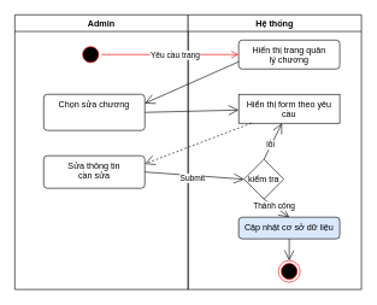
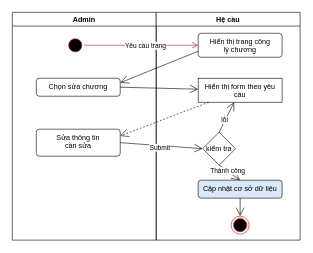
  <mxCell id="0" />
  <mxCell id="1" parent="0" />
  <mxCell id="2" value="Admin" style="swimlane;" parent="1" vertex="1"><mxGeometry y="20" width="240" height="380" as="geometry" x="20" /></mxCell>
  <mxCell id="3" value="" style="ellipse;html=1;shape=startState;fillColor=#000000;strokeColor=#ff0000;" parent="2" vertex="1"><mxGeometry x="90" y="40" width="30" height="30" as="geometry" /></mxCell>
- <mxCell id="4" value="Chọn sửa chương&lt;br&gt;&lt;div&gt;&lt;br&gt;&lt;/div&gt;" style="html=1;align=center;verticalAlign=top;rounded=1;absoluteArcSize=1;arcSize=10;dashed=0;whiteSpace=wrap;" parent="2" vertex="1"><mxGeometry x="40" y="110" width="140" height="50" as="geometry" /></mxCell>
+ <mxCell id="4" value="Chọn sửa chương&lt;br&gt;&lt;div&gt;&lt;br&gt;&lt;/div&gt;" style="html=1;align=center;verticalAlign=top;rounded=1;absoluteArcSize=1;arcSize=10;dashed=0;whiteSpace=wrap;" parent="2" vertex="1"><mxGeometry x="40" y="110" width="140" height="30" as="geometry" /></mxCell>
  <mxCell id="5" value="&lt;div&gt;Sửa thông tin&lt;/div&gt;&lt;div&gt;cần sửa&lt;/div&gt;" style="html=1;align=center;verticalAlign=top;rounded=1;absoluteArcSize=1;arcSize=10;dashed=0;whiteSpace=wrap;" parent="2" vertex="1"><mxGeometry x="40" y="195" width="140" height="45" as="geometry" /></mxCell>
- <mxCell id="6" value="Hệ thống" style="swimlane;" parent="1" vertex="1"><mxGeometry x="260" y="20" width="240" height="380" as="geometry" /></mxCell>
- <mxCell id="7" value="Hiển thị trang quản&lt;div&gt;lý chương&lt;/div&gt;&lt;div&gt;&lt;br&gt;&lt;/div&gt;" style="html=1;align=center;verticalAlign=top;rounded=1;absoluteArcSize=1;arcSize=10;dashed=0;whiteSpace=wrap;" parent="6" vertex="1"><mxGeometry x="70" y="35" width="140" height="40" as="geometry" /></mxCell>
+ <mxCell id="6" value="Hệ cầu" style="swimlane;" parent="1" vertex="1"><mxGeometry x="260" y="20" width="240" height="380" as="geometry" /></mxCell>
+ <mxCell id="7" value="Hiển thị trang công&lt;div&gt;lý chương&lt;/div&gt;&lt;div&gt;&lt;br&gt;&lt;/div&gt;" style="html=1;align=center;verticalAlign=top;rounded=1;absoluteArcSize=1;arcSize=10;dashed=0;whiteSpace=wrap;" parent="6" vertex="1"><mxGeometry x="70" y="35" width="140" height="40" as="geometry" /></mxCell>
  <mxCell id="8" value="kiểm tra" style="rhombus;" parent="6" vertex="1"><mxGeometry x="77.5" y="200" width="55" height="55" as="geometry" /></mxCell>
  <mxCell id="9" value="Hiển thị form theo yêu cầu" style="html=1;align=center;verticalAlign=top;absoluteArcSize=1;arcSize=10;dashed=0;whiteSpace=wrap;rounded=0;" parent="6" vertex="1"><mxGeometry x="70" y="110" width="140" height="40" as="geometry" /></mxCell>
  <mxCell id="10" value="" style="endArrow=open;endFill=1;endSize=12;html=1;exitX=0.5;exitY=0;exitDx=0;exitDy=0;" parent="6" source="8" target="9" edge="1"><mxGeometry width="160" relative="1" as="geometry"><mxPoint x="-50" y="214" as="sourcePoint" /><mxPoint x="135" y="213" as="targetPoint" /></mxGeometry></mxCell>
  <mxCell id="11" value="lỗi" style="edgeLabel;html=1;align=center;verticalAlign=middle;resizable=0;points=[];" parent="10" vertex="1" connectable="0"><mxGeometry x="-0.2" y="2" relative="1" as="geometry"><mxPoint as="offset" /></mxGeometry></mxCell>
  <mxCell id="12" value="Cập nhật cơ sở dữ liệu" style="html=1;align=center;verticalAlign=top;rounded=1;absoluteArcSize=1;arcSize=10;dashed=0;whiteSpace=wrap;fillColor=#dae8fc;" parent="6" vertex="1"><mxGeometry x="70" y="280" width="140" height="30" as="geometry" /></mxCell>
  <mxCell id="13" value="" style="ellipse;html=1;shape=endState;fillColor=#000000;strokeColor=#ff0000;" parent="6" vertex="1"><mxGeometry x="125" y="340" width="30" height="30" as="geometry" /></mxCell>
  <mxCell id="14" value="" style="endArrow=open;endFill=1;endSize=12;html=1;exitX=0.5;exitY=1;exitDx=0;exitDy=0;" parent="6" source="12" target="13" edge="1"><mxGeometry width="160" relative="1" as="geometry"><mxPoint x="-130" y="290" as="sourcePoint" /><mxPoint x="150" y="240" as="targetPoint" /></mxGeometry></mxCell>
  <mxCell id="15" value="" style="endArrow=open;endFill=1;endSize=12;html=1;exitX=0.5;exitY=1;exitDx=0;exitDy=0;entryX=0.5;entryY=0;entryDx=0;entryDy=0;" parent="6" source="8" target="12" edge="1"><mxGeometry width="160" relative="1" as="geometry"><mxPoint x="-50" y="234" as="sourcePoint" /><mxPoint x="140" y="290" as="targetPoint" /></mxGeometry></mxCell>
  <mxCell id="16" value="Thành công" style="edgeLabel;html=1;align=center;verticalAlign=middle;resizable=0;points=[];" parent="15" vertex="1" connectable="0"><mxGeometry x="-0.257" relative="1" as="geometry"><mxPoint as="offset" /></mxGeometry></mxCell>
  <mxCell id="17" value="" style="edgeStyle=orthogonalEdgeStyle;html=1;verticalAlign=bottom;endArrow=open;endSize=8;strokeColor=#ff0000;" parent="1" source="3" target="7" edge="1"><mxGeometry relative="1" as="geometry"><mxPoint x="310" y="75" as="targetPoint" /></mxGeometry></mxCell>
  <mxCell id="18" value="Yêu cầu trang" style="edgeLabel;html=1;align=center;verticalAlign=middle;resizable=0;points=[];" parent="17" vertex="1" connectable="0"><mxGeometry x="0.055" relative="1" as="geometry"><mxPoint x="1" as="offset" /></mxGeometry></mxCell>
  <mxCell id="19" value="" style="endArrow=open;endFill=0;endSize=12;html=1;exitX=0;exitY=0.75;exitDx=0;exitDy=0;entryX=1;entryY=0.25;entryDx=0;entryDy=0;" parent="1" source="7" target="4" edge="1"><mxGeometry width="160" relative="1" as="geometry"><mxPoint x="240" y="160" as="sourcePoint" /><mxPoint x="400" y="160" as="targetPoint" /></mxGeometry></mxCell>
  <mxCell id="20" value="" style="endArrow=open;endFill=1;endSize=12;html=1;exitX=1;exitY=0.5;exitDx=0;exitDy=0;" parent="1" source="4" target="9" edge="1"><mxGeometry width="160" relative="1" as="geometry"><mxPoint x="340" y="95" as="sourcePoint" /><mxPoint x="202" y="140" as="targetPoint" /></mxGeometry></mxCell>
  <mxCell id="21" value="" style="endArrow=open;endFill=1;endSize=12;html=1;exitX=1;exitY=0.5;exitDx=0;exitDy=0;entryX=0;entryY=0.5;entryDx=0;entryDy=0;" parent="1" source="5" target="8" edge="1"><mxGeometry width="160" relative="1" as="geometry"><mxPoint x="210" y="155" as="sourcePoint" /><mxPoint x="350" y="220" as="targetPoint" /></mxGeometry></mxCell>
  <mxCell id="22" value="Submit" style="edgeLabel;html=1;align=center;verticalAlign=middle;resizable=0;points=[];" parent="21" vertex="1" connectable="0"><mxGeometry x="-0.049" y="-2" relative="1" as="geometry"><mxPoint y="1" as="offset" /></mxGeometry></mxCell>
  <mxCell id="23" value="" style="endArrow=open;endFill=1;endSize=12;html=1;entryX=1;entryY=0.25;entryDx=0;entryDy=0;dashed=1;" parent="1" source="9" target="5" edge="1"><mxGeometry width="160" relative="1" as="geometry"><mxPoint x="210" y="155" as="sourcePoint" /><mxPoint x="340" y="158" as="targetPoint" /></mxGeometry></mxCell>
